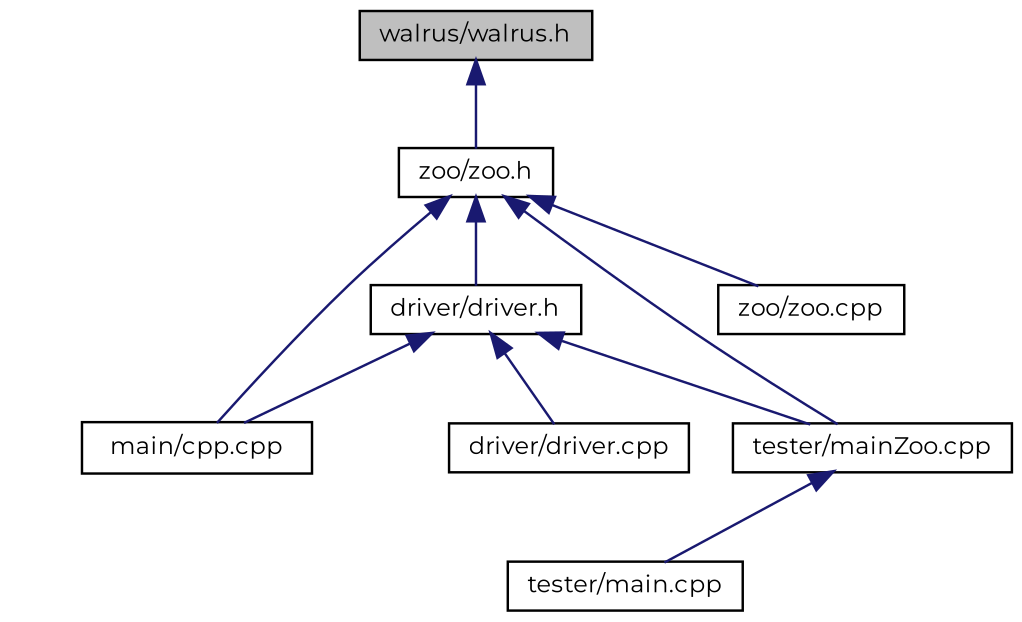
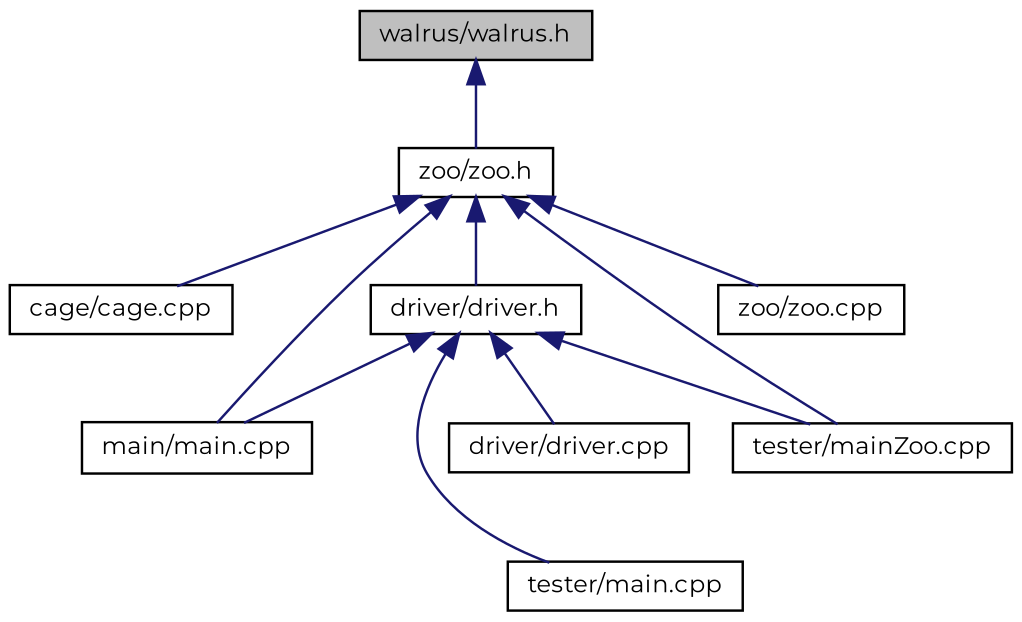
  digraph {
    fontname=Montserrat
    node [color=black fillcolor=white fontname=Montserrat fontsize=10 shape=record style=filled]
    edge [color=midnightblue dir=back fontname=Montserrat fontsize=10 labelfontname=Helvetica labelfontsize=10 style=solid]
    n1 [fillcolor=grey75 fontcolor=black height=0.2 label="walrus/walrus.h" width=0.4]
    n2 [height=0.2 label="zoo/zoo.h" width=0.4]
+   n3 [height=0.2 label="cage/cage.cpp" width=0.4]
    n4 [height=0.2 label="driver/driver.h" width=0.4]
-   n5 [height=0.2 label="main/cpp.cpp" width=0.4]
+   n5 [height=0.2 label="main/main.cpp" width=0.4]
    n6 [height=0.2 label="tester/mainZoo.cpp" width=0.4]
    n7 [height=0.2 label="zoo/zoo.cpp" width=0.4]
    n8 [height=0.2 label="driver/driver.cpp" width=0.4]
    n9 [height=0.2 label="tester/main.cpp" width=0.4]
    n1 -> n2
+   n2 -> n3
    n2 -> n4
    n2 -> n5
    n2 -> n6
    n2 -> n7
    n4 -> n5
    n4 -> n6
    n4 -> n8
-   n6 -> n9
+   n4 -> n9
  }
